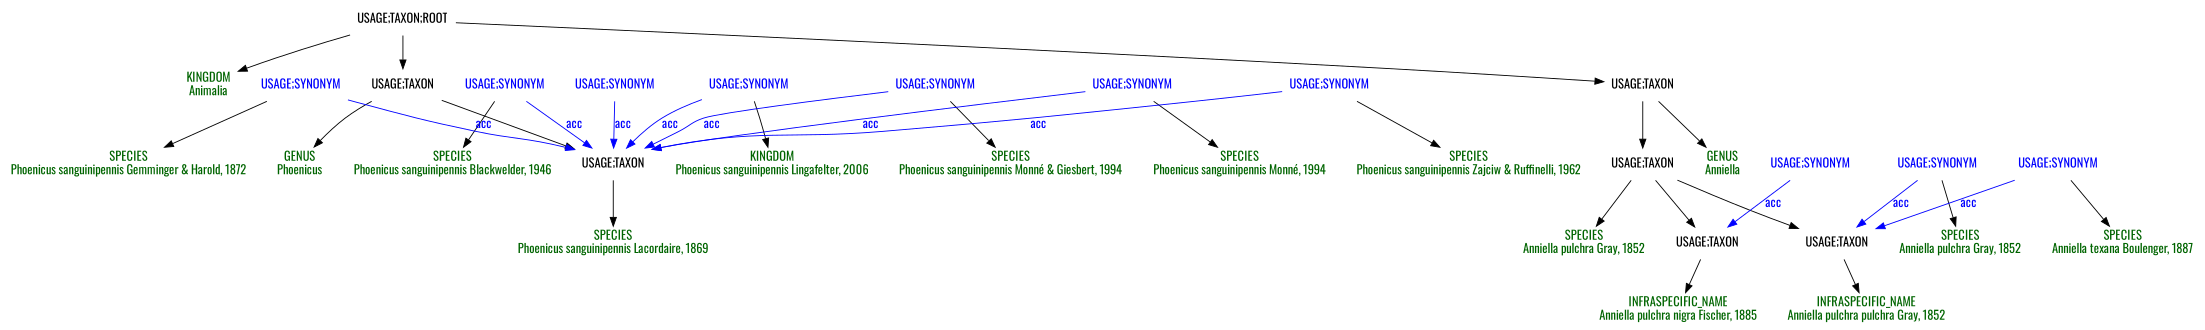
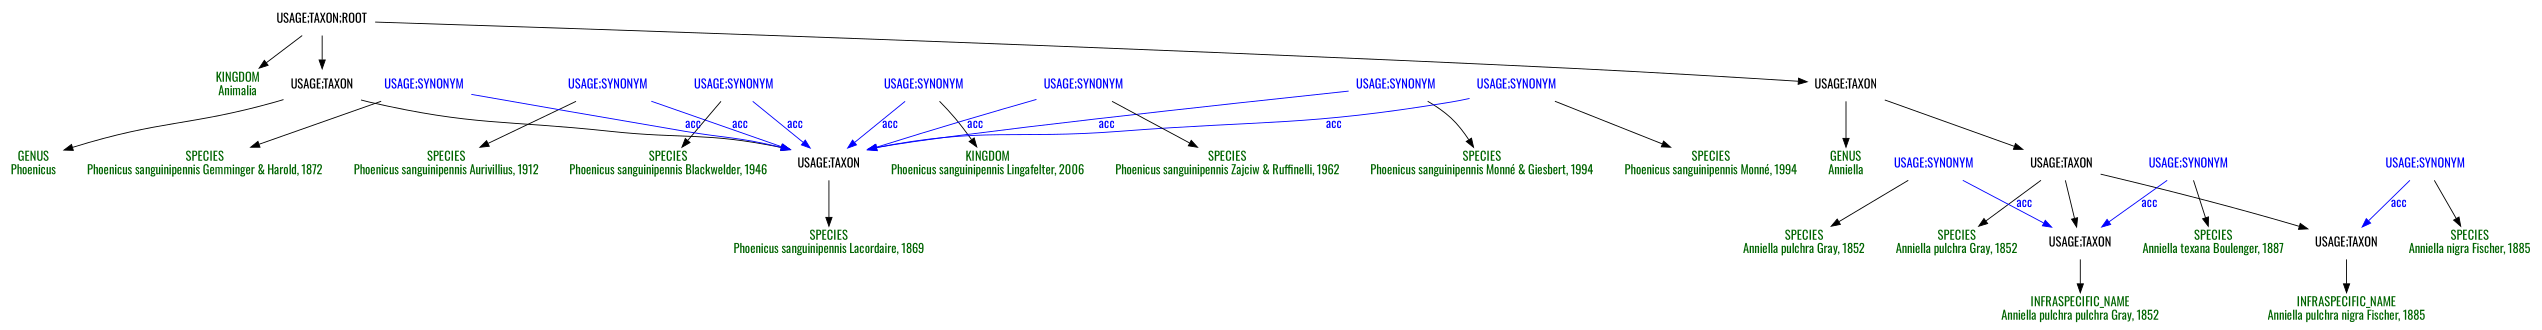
  digraph {
    fontname=Oswald
    node [fontcolor=darkgreen fontname=Oswald shape=plaintext]
    edge [fontname=Oswald]
    n1 [label="KINGDOM\nAnimalia"]
    n2 [label="USAGE;TAXON;ROOT" fontcolor=""]
    n3 [label="USAGE;TAXON" fontcolor=""]
    n4 [label="USAGE;TAXON" fontcolor=""]
    n5 [label="GENUS\nPhoenicus"]
    n6 [label="USAGE;TAXON" fontcolor=""]
    n7 [label="GENUS\nAnniella"]
    n8 [label="USAGE;TAXON" fontcolor=""]
    n9 [label="SPECIES\nPhoenicus sanguinipennis Lacordaire, 1869"]
    n10 [label="SPECIES\nAnniella pulchra Gray, 1852"]
    n11 [label="USAGE;TAXON" fontcolor=""]
    n12 [label="USAGE;TAXON" fontcolor=""]
+   n13 [label="SPECIES\nPhoenicus sanguinipennis Aurivillius, 1912"]
    n14 [fontcolor=blue label="USAGE;SYNONYM"]
    n15 [label="SPECIES\nPhoenicus sanguinipennis Blackwelder, 1946"]
    n16 [fontcolor=blue label="USAGE;SYNONYM"]
    n17 [label="SPECIES\nPhoenicus sanguinipennis Gemminger & Harold, 1872"]
    n18 [fontcolor=blue label="USAGE;SYNONYM"]
    n19 [label="KINGDOM\nPhoenicus sanguinipennis Lingafelter, 2006"]
    n20 [fontcolor=blue label="USAGE;SYNONYM"]
    n21 [label="SPECIES\nPhoenicus sanguinipennis Monné & Giesbert, 1994"]
    n22 [fontcolor=blue label="USAGE;SYNONYM"]
    n23 [label="SPECIES\nPhoenicus sanguinipennis Monné, 1994"]
    n24 [fontcolor=blue label="USAGE;SYNONYM"]
    n25 [label="SPECIES\nPhoenicus sanguinipennis Zajciw & Ruffinelli, 1962"]
    n26 [fontcolor=blue label="USAGE;SYNONYM"]
    n27 [label="INFRASPECIFIC_NAME\nAnniella pulchra pulchra Gray, 1852"]
    n28 [label="INFRASPECIFIC_NAME\nAnniella pulchra nigra Fischer, 1885"]
+   n29 [label="SPECIES\nAnniella nigra Fischer, 1885"]
    n30 [fontcolor=blue label="USAGE;SYNONYM"]
    n31 [label="SPECIES\nAnniella pulchra Gray, 1852"]
    n32 [fontcolor=blue label="USAGE;SYNONYM"]
    n33 [label="SPECIES\nAnniella texana Boulenger, 1887"]
    n34 [fontcolor=blue label="USAGE;SYNONYM"]
    n2 -> n1
    n2 -> n3
    n2 -> n4
    n3 -> n5
    n3 -> n6
    n4 -> n7
    n4 -> n8
    n6 -> n9
    n8 -> n10
    n8 -> n11
    n8 -> n12
    n11 -> n27
    n12 -> n28
    n14 -> n6 [color=blue fontcolor=blue label=acc]
+   n14 -> n13
    n16 -> n6 [color=blue fontcolor=blue label=acc]
    n16 -> n15
    n18 -> n6 [color=blue fontcolor=blue label=acc]
    n18 -> n17
    n20 -> n6 [color=blue fontcolor=blue label=acc]
    n20 -> n19
    n22 -> n6 [color=blue fontcolor=blue label=acc]
    n22 -> n21
    n24 -> n6 [color=blue fontcolor=blue label=acc]
    n24 -> n23
    n26 -> n6 [color=blue fontcolor=blue label=acc]
    n26 -> n25
    n30 -> n12 [color=blue fontcolor=blue label=acc]
+   n30 -> n29
    n32 -> n11 [color=blue fontcolor=blue label=acc]
    n32 -> n31
    n34 -> n11 [color=blue fontcolor=blue label=acc]
    n34 -> n33
  }
